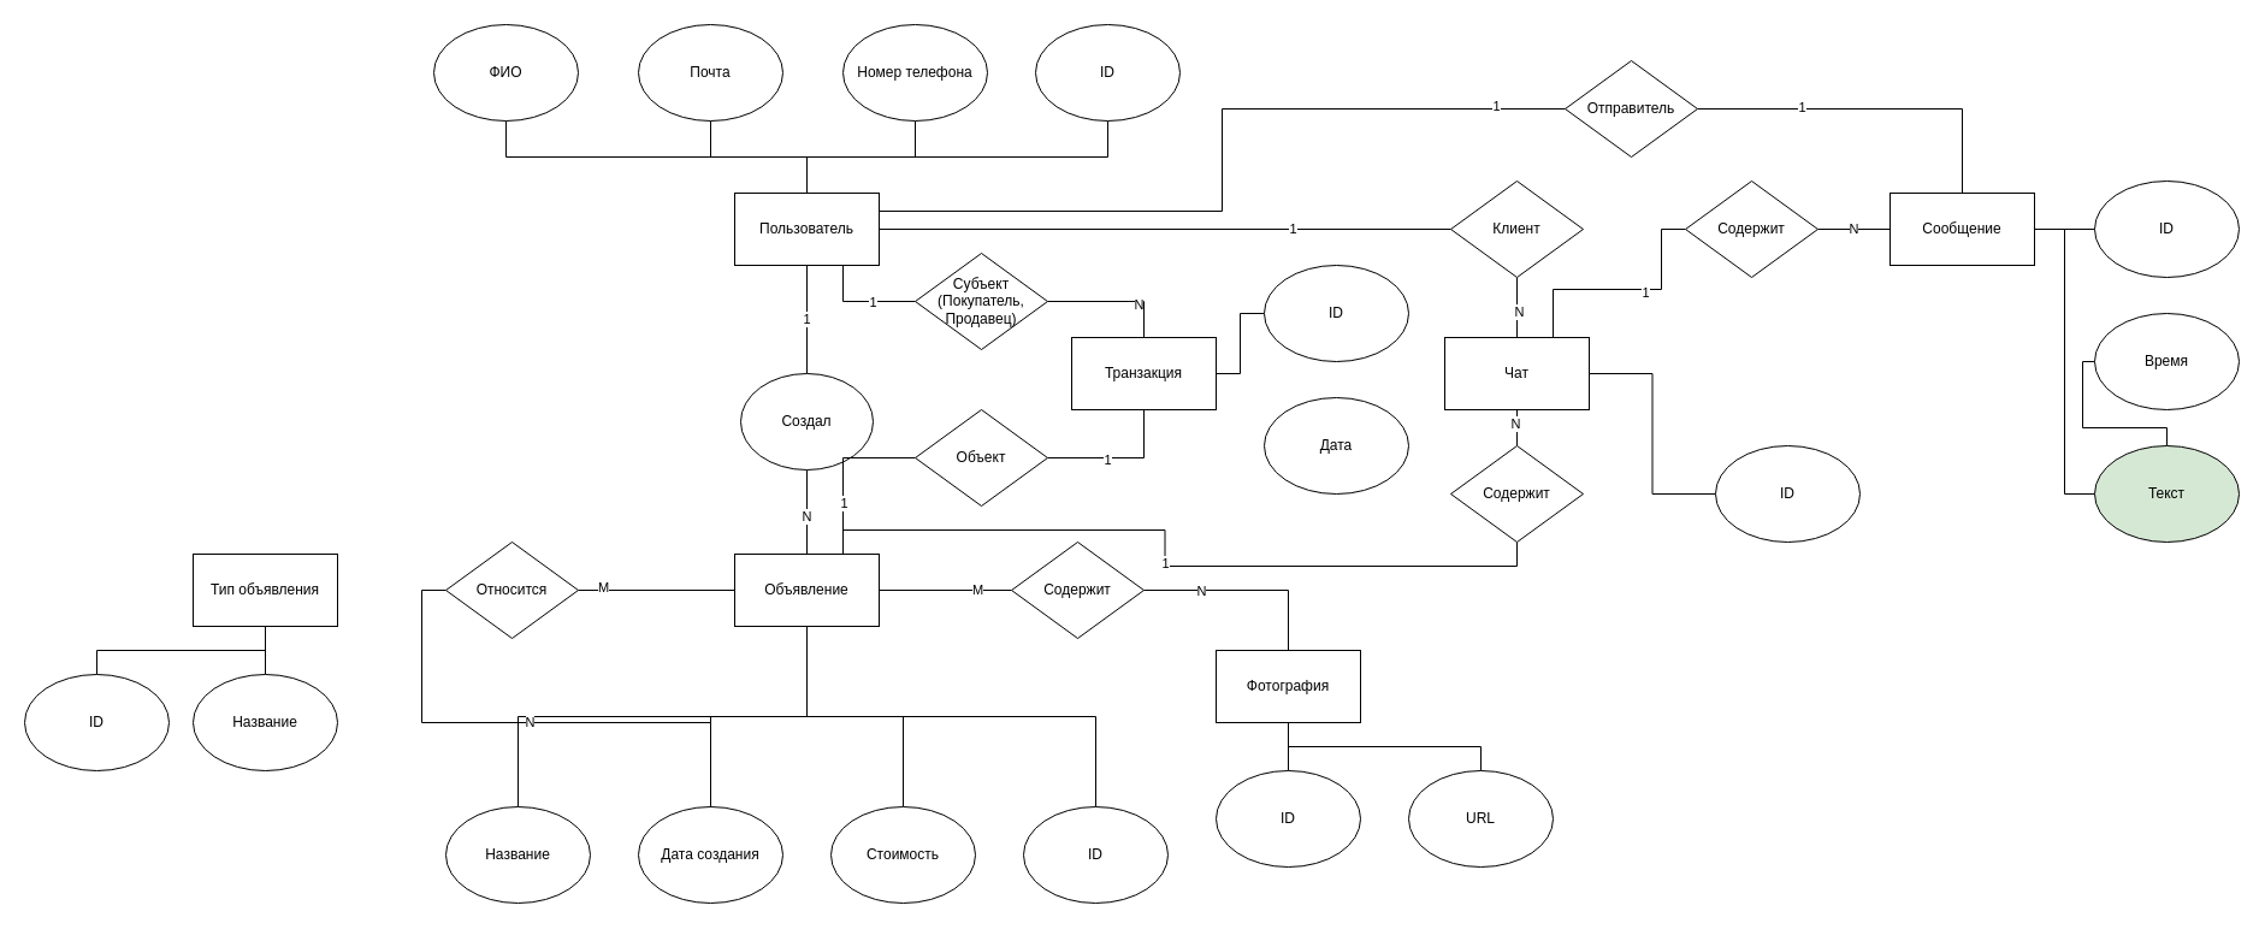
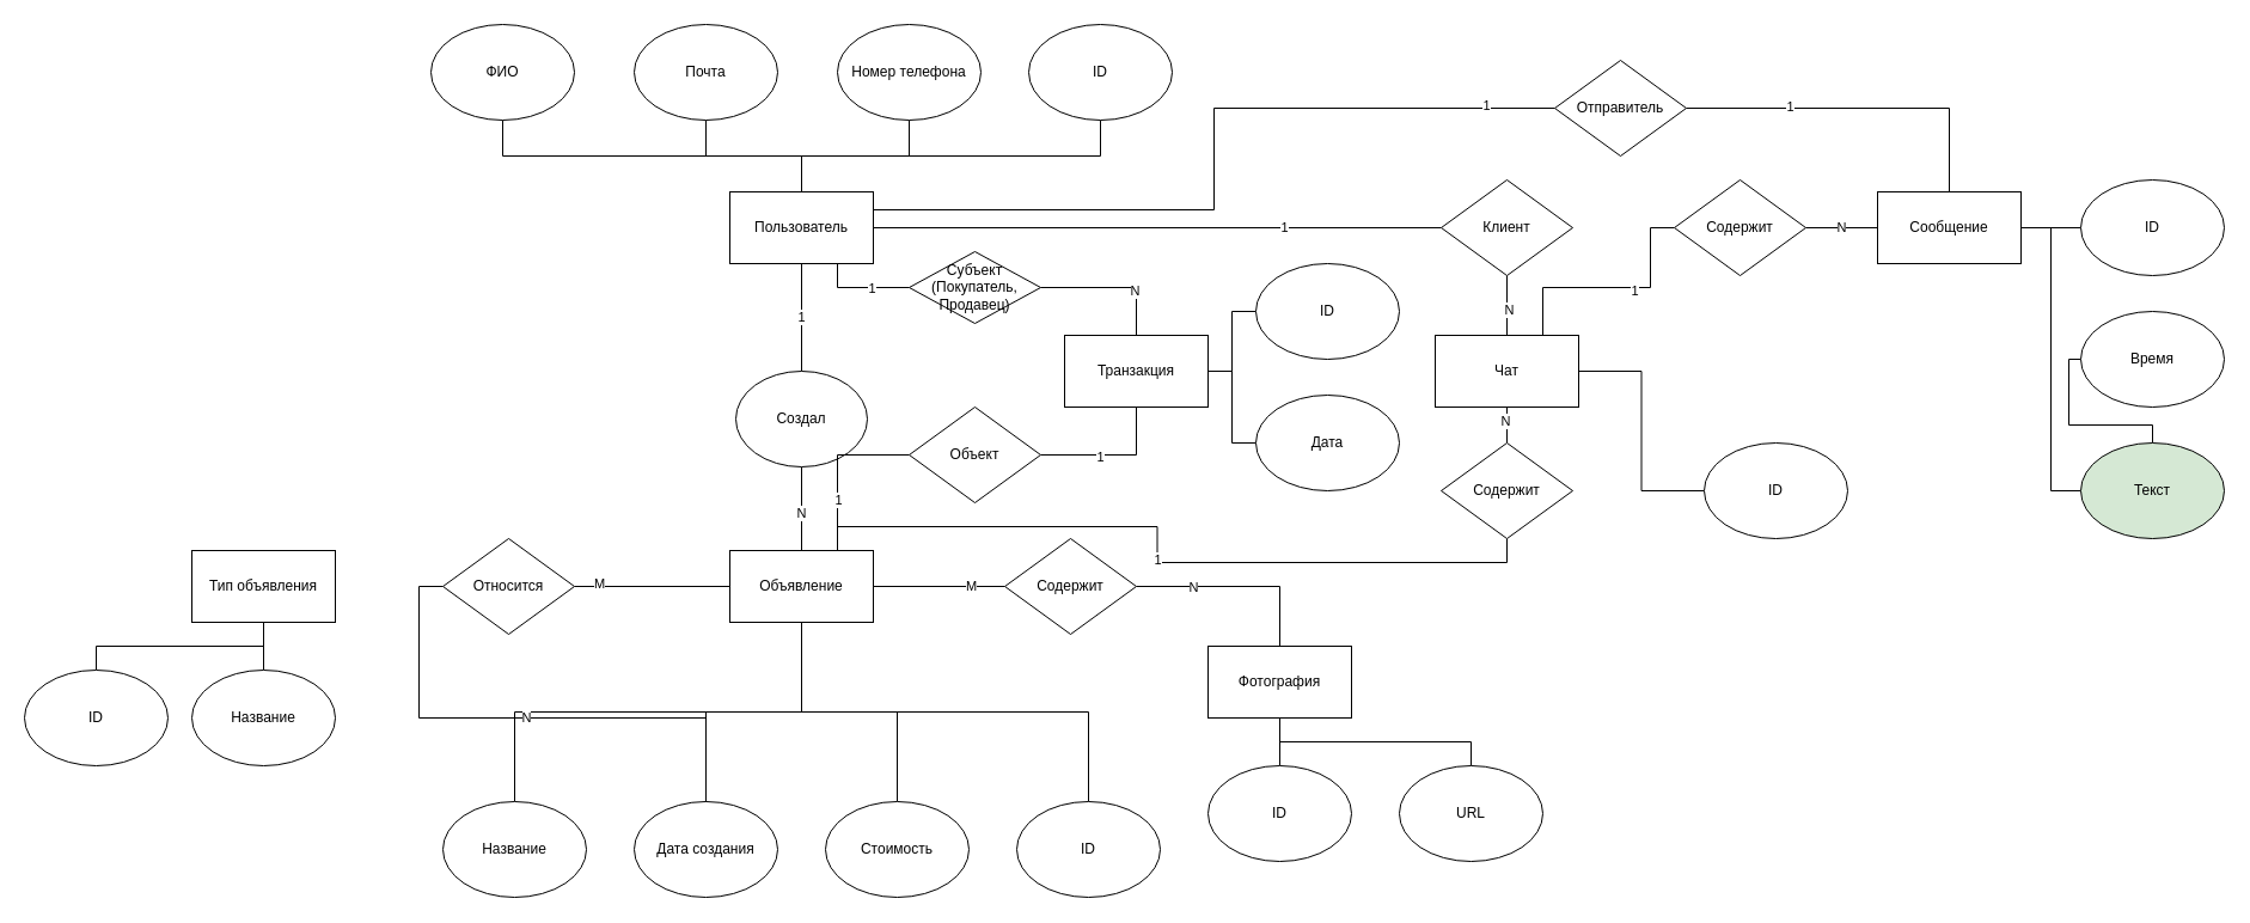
  <mxCell id="0" />
  <mxCell id="1" parent="0" />
  <mxCell id="2" value="1" style="edgeStyle=orthogonalEdgeStyle;rounded=0;orthogonalLoop=1;jettySize=auto;html=1;exitX=0.5;exitY=1;exitDx=0;exitDy=0;entryX=0.5;entryY=0;entryDx=0;entryDy=0;endArrow=none;endFill=0;" parent="1" source="9" target="35" edge="1"><mxGeometry relative="1" as="geometry" /></mxCell>
  <mxCell id="3" style="edgeStyle=orthogonalEdgeStyle;rounded=0;orthogonalLoop=1;jettySize=auto;html=1;exitX=1;exitY=0.5;exitDx=0;exitDy=0;entryX=0;entryY=0.5;entryDx=0;entryDy=0;endArrow=none;endFill=0;" parent="1" source="9" target="56" edge="1"><mxGeometry relative="1" as="geometry" /></mxCell>
  <mxCell id="4" value="1" style="edgeLabel;html=1;align=center;verticalAlign=middle;resizable=0;points=[];" parent="3" vertex="1" connectable="0"><mxGeometry x="0.444" y="1" relative="1" as="geometry"><mxPoint as="offset" /></mxGeometry></mxCell>
  <mxCell id="5" style="edgeStyle=orthogonalEdgeStyle;rounded=0;orthogonalLoop=1;jettySize=auto;html=1;exitX=0.75;exitY=1;exitDx=0;exitDy=0;entryX=0;entryY=0.5;entryDx=0;entryDy=0;endArrow=none;endFill=0;" parent="1" source="9" target="70" edge="1"><mxGeometry relative="1" as="geometry" /></mxCell>
  <mxCell id="6" value="1" style="edgeLabel;html=1;align=center;verticalAlign=middle;resizable=0;points=[];" parent="5" vertex="1" connectable="0"><mxGeometry x="0.195" relative="1" as="geometry"><mxPoint as="offset" /></mxGeometry></mxCell>
  <mxCell id="7" style="edgeStyle=orthogonalEdgeStyle;rounded=0;html=1;exitX=1;exitY=0.25;exitDx=0;exitDy=0;entryX=0;entryY=0.5;entryDx=0;entryDy=0;endArrow=none;endFill=0;" parent="1" source="9" target="86" edge="1"><mxGeometry relative="1" as="geometry" /></mxCell>
  <mxCell id="8" value="1" style="edgeLabel;html=1;align=center;verticalAlign=middle;resizable=0;points=[];" parent="7" vertex="1" connectable="0"><mxGeometry x="0.824" y="3" relative="1" as="geometry"><mxPoint as="offset" /></mxGeometry></mxCell>
  <mxCell id="9" value="Пользователь" style="rounded=0;whiteSpace=wrap;html=1;" parent="1" vertex="1"><mxGeometry x="610" y="160" width="120" height="60" as="geometry" /></mxCell>
  <mxCell id="10" style="edgeStyle=orthogonalEdgeStyle;rounded=0;orthogonalLoop=1;jettySize=auto;html=1;exitX=0.5;exitY=1;exitDx=0;exitDy=0;entryX=0.5;entryY=0;entryDx=0;entryDy=0;endArrow=none;endFill=0;" parent="1" source="11" target="9" edge="1"><mxGeometry relative="1" as="geometry" /></mxCell>
  <mxCell id="11" value="ФИО" style="ellipse;whiteSpace=wrap;html=1;" parent="1" vertex="1"><mxGeometry x="360" y="20" width="120" height="80" as="geometry" /></mxCell>
  <mxCell id="12" style="edgeStyle=orthogonalEdgeStyle;rounded=0;orthogonalLoop=1;jettySize=auto;html=1;exitX=0.5;exitY=1;exitDx=0;exitDy=0;entryX=0.5;entryY=0;entryDx=0;entryDy=0;endArrow=none;endFill=0;" parent="1" source="13" target="9" edge="1"><mxGeometry relative="1" as="geometry" /></mxCell>
  <mxCell id="13" value="Почта" style="ellipse;whiteSpace=wrap;html=1;" parent="1" vertex="1"><mxGeometry x="530" y="20" width="120" height="80" as="geometry" /></mxCell>
  <mxCell id="14" style="edgeStyle=orthogonalEdgeStyle;rounded=0;orthogonalLoop=1;jettySize=auto;html=1;exitX=0.5;exitY=1;exitDx=0;exitDy=0;entryX=0.5;entryY=0;entryDx=0;entryDy=0;endArrow=none;endFill=0;" parent="1" source="15" target="9" edge="1"><mxGeometry relative="1" as="geometry" /></mxCell>
  <mxCell id="15" value="Номер телефона" style="ellipse;whiteSpace=wrap;html=1;" parent="1" vertex="1"><mxGeometry x="700" y="20" width="120" height="80" as="geometry" /></mxCell>
  <mxCell id="16" style="edgeStyle=orthogonalEdgeStyle;rounded=0;orthogonalLoop=1;jettySize=auto;html=1;exitX=0.5;exitY=1;exitDx=0;exitDy=0;entryX=0.5;entryY=0;entryDx=0;entryDy=0;endArrow=none;endFill=0;" parent="1" source="17" target="9" edge="1"><mxGeometry relative="1" as="geometry" /></mxCell>
  <mxCell id="17" value="ID" style="ellipse;whiteSpace=wrap;html=1;" parent="1" vertex="1"><mxGeometry x="860" y="20" width="120" height="80" as="geometry" /></mxCell>
  <mxCell id="18" style="edgeStyle=orthogonalEdgeStyle;rounded=0;orthogonalLoop=1;jettySize=auto;html=1;exitX=0;exitY=0.5;exitDx=0;exitDy=0;entryX=1;entryY=0.5;entryDx=0;entryDy=0;endArrow=none;endFill=0;" parent="1" source="24" target="41" edge="1"><mxGeometry relative="1" as="geometry" /></mxCell>
  <mxCell id="19" value="!" style="edgeLabel;html=1;align=center;verticalAlign=middle;resizable=0;points=[];" parent="18" vertex="1" connectable="0"><mxGeometry x="0.677" y="-1" relative="1" as="geometry"><mxPoint as="offset" /></mxGeometry></mxCell>
  <mxCell id="20" value="M" style="edgeLabel;html=1;align=center;verticalAlign=middle;resizable=0;points=[];" parent="18" vertex="1" connectable="0"><mxGeometry x="0.692" y="-3" relative="1" as="geometry"><mxPoint as="offset" /></mxGeometry></mxCell>
  <mxCell id="21" style="edgeStyle=orthogonalEdgeStyle;rounded=0;orthogonalLoop=1;jettySize=auto;html=1;exitX=1;exitY=0.5;exitDx=0;exitDy=0;entryX=0;entryY=0.5;entryDx=0;entryDy=0;endArrow=none;endFill=0;" parent="1" source="24" target="47" edge="1"><mxGeometry relative="1" as="geometry" /></mxCell>
  <mxCell id="22" value="M" style="edgeLabel;html=1;align=center;verticalAlign=middle;resizable=0;points=[];" parent="21" vertex="1" connectable="0"><mxGeometry x="0.475" y="1" relative="1" as="geometry"><mxPoint as="offset" /></mxGeometry></mxCell>
  <mxCell id="23" value="1" style="edgeStyle=orthogonalEdgeStyle;rounded=0;orthogonalLoop=1;jettySize=auto;html=1;exitX=0.75;exitY=0;exitDx=0;exitDy=0;entryX=0.5;entryY=1;entryDx=0;entryDy=0;endArrow=none;endFill=0;" parent="1" source="24" target="59" edge="1"><mxGeometry relative="1" as="geometry" /></mxCell>
  <mxCell id="24" value="Объявление" style="rounded=0;whiteSpace=wrap;html=1;" parent="1" vertex="1"><mxGeometry x="610" y="460" width="120" height="60" as="geometry" /></mxCell>
  <mxCell id="25" style="edgeStyle=orthogonalEdgeStyle;rounded=0;orthogonalLoop=1;jettySize=auto;html=1;exitX=0.5;exitY=0;exitDx=0;exitDy=0;entryX=0.5;entryY=1;entryDx=0;entryDy=0;endArrow=none;endFill=0;" parent="1" source="26" target="24" edge="1"><mxGeometry relative="1" as="geometry" /></mxCell>
  <mxCell id="26" value="Название" style="ellipse;whiteSpace=wrap;html=1;" parent="1" vertex="1"><mxGeometry x="370" y="670" width="120" height="80" as="geometry" /></mxCell>
  <mxCell id="27" style="edgeStyle=orthogonalEdgeStyle;rounded=0;orthogonalLoop=1;jettySize=auto;html=1;exitX=0.5;exitY=0;exitDx=0;exitDy=0;entryX=0.5;entryY=1;entryDx=0;entryDy=0;endArrow=none;endFill=0;" parent="1" source="28" target="24" edge="1"><mxGeometry relative="1" as="geometry" /></mxCell>
  <mxCell id="28" value="Дата создания" style="ellipse;whiteSpace=wrap;html=1;" parent="1" vertex="1"><mxGeometry x="530" y="670" width="120" height="80" as="geometry" /></mxCell>
  <mxCell id="29" style="edgeStyle=orthogonalEdgeStyle;rounded=0;orthogonalLoop=1;jettySize=auto;html=1;exitX=0.5;exitY=0;exitDx=0;exitDy=0;entryX=0.5;entryY=1;entryDx=0;entryDy=0;endArrow=none;endFill=0;" parent="1" source="30" target="24" edge="1"><mxGeometry relative="1" as="geometry" /></mxCell>
  <mxCell id="30" value="Стоимость" style="ellipse;whiteSpace=wrap;html=1;" parent="1" vertex="1"><mxGeometry x="690" y="670" width="120" height="80" as="geometry" /></mxCell>
  <mxCell id="31" style="edgeStyle=orthogonalEdgeStyle;rounded=0;orthogonalLoop=1;jettySize=auto;html=1;exitX=0.5;exitY=0;exitDx=0;exitDy=0;entryX=0.5;entryY=1;entryDx=0;entryDy=0;endArrow=none;endFill=0;" parent="1" source="32" target="24" edge="1"><mxGeometry relative="1" as="geometry" /></mxCell>
  <mxCell id="32" value="ID" style="ellipse;whiteSpace=wrap;html=1;" parent="1" vertex="1"><mxGeometry x="850" y="670" width="120" height="80" as="geometry" /></mxCell>
  <mxCell id="33" style="edgeStyle=orthogonalEdgeStyle;rounded=0;orthogonalLoop=1;jettySize=auto;html=1;exitX=0.5;exitY=1;exitDx=0;exitDy=0;entryX=0.5;entryY=0;entryDx=0;entryDy=0;endArrow=none;endFill=0;" parent="1" source="35" target="24" edge="1"><mxGeometry relative="1" as="geometry" /></mxCell>
  <mxCell id="34" value="N" style="edgeLabel;html=1;align=center;verticalAlign=middle;resizable=0;points=[];" parent="33" vertex="1" connectable="0"><mxGeometry x="0.086" y="-1" relative="1" as="geometry"><mxPoint as="offset" /></mxGeometry></mxCell>
  <mxCell id="35" value="Создал" style="ellipse;whiteSpace=wrap;html=1;" parent="1" vertex="1"><mxGeometry x="615" y="310" width="110" height="80" as="geometry" /></mxCell>
  <mxCell id="36" style="edgeStyle=orthogonalEdgeStyle;rounded=0;orthogonalLoop=1;jettySize=auto;html=1;exitX=0.5;exitY=1;exitDx=0;exitDy=0;entryX=0.5;entryY=0;entryDx=0;entryDy=0;endArrow=none;endFill=0;" parent="1" source="38" target="39" edge="1"><mxGeometry relative="1" as="geometry" /></mxCell>
  <mxCell id="37" style="edgeStyle=orthogonalEdgeStyle;rounded=0;orthogonalLoop=1;jettySize=auto;html=1;exitX=0.5;exitY=1;exitDx=0;exitDy=0;entryX=0.5;entryY=0;entryDx=0;entryDy=0;endArrow=none;endFill=0;" parent="1" source="38" target="49" edge="1"><mxGeometry relative="1" as="geometry" /></mxCell>
  <mxCell id="38" value="Тип объявления" style="rounded=0;whiteSpace=wrap;html=1;" parent="1" vertex="1"><mxGeometry x="160" y="460" width="120" height="60" as="geometry" /></mxCell>
  <mxCell id="39" value="Название" style="ellipse;whiteSpace=wrap;html=1;" parent="1" vertex="1"><mxGeometry x="160" y="560" width="120" height="80" as="geometry" /></mxCell>
  <mxCell id="40" value="N" style="edgeStyle=orthogonalEdgeStyle;rounded=0;orthogonalLoop=1;jettySize=auto;html=1;exitX=0;exitY=0.5;exitDx=0;exitDy=0;endArrow=none;endFill=0;" parent="1" source="41" target="28" edge="1"><mxGeometry relative="1" as="geometry" /></mxCell>
  <mxCell id="41" value="Относится" style="rhombus;whiteSpace=wrap;html=1;" parent="1" vertex="1"><mxGeometry x="370" y="450" width="110" height="80" as="geometry" /></mxCell>
  <mxCell id="42" style="edgeStyle=orthogonalEdgeStyle;rounded=0;orthogonalLoop=1;jettySize=auto;html=1;exitX=0.5;exitY=1;exitDx=0;exitDy=0;entryX=0.5;entryY=0;entryDx=0;entryDy=0;endArrow=none;endFill=0;" parent="1" source="44" target="48" edge="1"><mxGeometry relative="1" as="geometry" /></mxCell>
  <mxCell id="43" style="edgeStyle=orthogonalEdgeStyle;rounded=0;orthogonalLoop=1;jettySize=auto;html=1;exitX=0.5;exitY=1;exitDx=0;exitDy=0;entryX=0.5;entryY=0;entryDx=0;entryDy=0;endArrow=none;endFill=0;" parent="1" source="44" target="50" edge="1"><mxGeometry relative="1" as="geometry" /></mxCell>
  <mxCell id="44" value="Фотография" style="rounded=0;whiteSpace=wrap;html=1;" parent="1" vertex="1"><mxGeometry x="1010" y="540" width="120" height="60" as="geometry" /></mxCell>
  <mxCell id="45" style="edgeStyle=orthogonalEdgeStyle;rounded=0;orthogonalLoop=1;jettySize=auto;html=1;exitX=1;exitY=0.5;exitDx=0;exitDy=0;entryX=0.5;entryY=0;entryDx=0;entryDy=0;endArrow=none;endFill=0;" parent="1" source="47" target="44" edge="1"><mxGeometry relative="1" as="geometry" /></mxCell>
  <mxCell id="46" value="N" style="edgeLabel;html=1;align=center;verticalAlign=middle;resizable=0;points=[];" parent="45" vertex="1" connectable="0"><mxGeometry x="-0.451" relative="1" as="geometry"><mxPoint as="offset" /></mxGeometry></mxCell>
  <mxCell id="47" value="Содержит" style="rhombus;whiteSpace=wrap;html=1;" parent="1" vertex="1"><mxGeometry x="840" y="450" width="110" height="80" as="geometry" /></mxCell>
  <mxCell id="48" value="ID" style="ellipse;whiteSpace=wrap;html=1;" parent="1" vertex="1"><mxGeometry x="1010" y="640" width="120" height="80" as="geometry" /></mxCell>
  <mxCell id="49" value="ID" style="ellipse;whiteSpace=wrap;html=1;" parent="1" vertex="1"><mxGeometry x="20" y="560" width="120" height="80" as="geometry" /></mxCell>
  <mxCell id="50" value="URL" style="ellipse;whiteSpace=wrap;html=1;" parent="1" vertex="1"><mxGeometry x="1170" y="640" width="120" height="80" as="geometry" /></mxCell>
  <mxCell id="51" style="edgeStyle=orthogonalEdgeStyle;html=1;exitX=0.75;exitY=0;exitDx=0;exitDy=0;entryX=0;entryY=0.5;entryDx=0;entryDy=0;rounded=0;endArrow=none;endFill=0;" parent="1" source="53" target="76" edge="1"><mxGeometry relative="1" as="geometry"><Array as="points"><mxPoint x="1290" y="240" /><mxPoint x="1380" y="240" /><mxPoint x="1380" y="190" /></Array></mxGeometry></mxCell>
  <mxCell id="52" value="1" style="edgeLabel;html=1;align=center;verticalAlign=middle;resizable=0;points=[];" parent="51" vertex="1" connectable="0"><mxGeometry x="0.157" y="-2" relative="1" as="geometry"><mxPoint as="offset" /></mxGeometry></mxCell>
  <mxCell id="53" value="Чат" style="rounded=0;whiteSpace=wrap;html=1;" parent="1" vertex="1"><mxGeometry x="1200" y="280" width="120" height="60" as="geometry" /></mxCell>
  <mxCell id="54" style="edgeStyle=orthogonalEdgeStyle;rounded=0;orthogonalLoop=1;jettySize=auto;html=1;exitX=0.5;exitY=1;exitDx=0;exitDy=0;entryX=0.5;entryY=0;entryDx=0;entryDy=0;endArrow=none;endFill=0;" parent="1" source="56" target="53" edge="1"><mxGeometry relative="1" as="geometry" /></mxCell>
  <mxCell id="55" value="N" style="edgeLabel;html=1;align=center;verticalAlign=middle;resizable=0;points=[];" parent="54" vertex="1" connectable="0"><mxGeometry x="0.104" y="1" relative="1" as="geometry"><mxPoint as="offset" /></mxGeometry></mxCell>
  <mxCell id="56" value="Клиент" style="rhombus;whiteSpace=wrap;html=1;" parent="1" vertex="1"><mxGeometry x="1205" y="150" width="110" height="80" as="geometry" /></mxCell>
  <mxCell id="57" style="edgeStyle=orthogonalEdgeStyle;rounded=0;orthogonalLoop=1;jettySize=auto;html=1;exitX=0.5;exitY=0;exitDx=0;exitDy=0;entryX=0.5;entryY=1;entryDx=0;entryDy=0;endArrow=none;endFill=0;" parent="1" source="59" target="53" edge="1"><mxGeometry relative="1" as="geometry" /></mxCell>
  <mxCell id="58" value="N" style="edgeLabel;html=1;align=center;verticalAlign=middle;resizable=0;points=[];" parent="57" vertex="1" connectable="0"><mxGeometry x="0.244" y="2" relative="1" as="geometry"><mxPoint as="offset" /></mxGeometry></mxCell>
  <mxCell id="59" value="Содержит" style="rhombus;whiteSpace=wrap;html=1;" parent="1" vertex="1"><mxGeometry x="1205" y="370" width="110" height="80" as="geometry" /></mxCell>
  <mxCell id="60" style="edgeStyle=orthogonalEdgeStyle;rounded=0;orthogonalLoop=1;jettySize=auto;html=1;exitX=0;exitY=0.5;exitDx=0;exitDy=0;entryX=1;entryY=0.5;entryDx=0;entryDy=0;endArrow=none;endFill=0;" parent="1" source="61" target="53" edge="1"><mxGeometry relative="1" as="geometry" /></mxCell>
  <mxCell id="61" value="ID" style="ellipse;whiteSpace=wrap;html=1;" parent="1" vertex="1"><mxGeometry x="1425" y="370" width="120" height="80" as="geometry" /></mxCell>
  <mxCell id="62" style="edgeStyle=orthogonalEdgeStyle;rounded=0;orthogonalLoop=1;jettySize=auto;html=1;exitX=0.5;exitY=1;exitDx=0;exitDy=0;entryX=1;entryY=0.5;entryDx=0;entryDy=0;endArrow=none;endFill=0;" parent="1" source="64" target="67" edge="1"><mxGeometry relative="1" as="geometry" /></mxCell>
  <mxCell id="63" value="1" style="edgeLabel;html=1;align=center;verticalAlign=middle;resizable=0;points=[];" parent="62" vertex="1" connectable="0"><mxGeometry x="0.185" y="1" relative="1" as="geometry"><mxPoint as="offset" /></mxGeometry></mxCell>
  <mxCell id="64" value="Транзакция" style="rounded=0;whiteSpace=wrap;html=1;" parent="1" vertex="1"><mxGeometry x="890" y="280" width="120" height="60" as="geometry" /></mxCell>
  <mxCell id="65" style="edgeStyle=orthogonalEdgeStyle;rounded=0;orthogonalLoop=1;jettySize=auto;html=1;exitX=0;exitY=0.5;exitDx=0;exitDy=0;entryX=0.75;entryY=0;entryDx=0;entryDy=0;endArrow=none;endFill=0;" parent="1" source="67" target="24" edge="1"><mxGeometry relative="1" as="geometry" /></mxCell>
  <mxCell id="66" value="1" style="edgeLabel;html=1;align=center;verticalAlign=middle;resizable=0;points=[];" parent="65" vertex="1" connectable="0"><mxGeometry x="0.383" relative="1" as="geometry"><mxPoint as="offset" /></mxGeometry></mxCell>
  <mxCell id="67" value="Объект" style="rhombus;whiteSpace=wrap;html=1;" parent="1" vertex="1"><mxGeometry x="760" y="340" width="110" height="80" as="geometry" /></mxCell>
  <mxCell id="68" style="edgeStyle=orthogonalEdgeStyle;rounded=0;orthogonalLoop=1;jettySize=auto;html=1;exitX=1;exitY=0.5;exitDx=0;exitDy=0;entryX=0.5;entryY=0;entryDx=0;entryDy=0;endArrow=none;endFill=0;" parent="1" source="70" target="64" edge="1"><mxGeometry relative="1" as="geometry" /></mxCell>
  <mxCell id="69" value="N" style="edgeLabel;html=1;align=center;verticalAlign=middle;resizable=0;points=[];" parent="68" vertex="1" connectable="0"><mxGeometry x="0.363" y="-2" relative="1" as="geometry"><mxPoint as="offset" /></mxGeometry></mxCell>
- <mxCell id="70" value="Субъект&lt;br&gt;(Покупатель,&lt;br&gt;&lt;div&gt;Продавец)&lt;/div&gt;" style="rhombus;whiteSpace=wrap;html=1;" parent="1" vertex="1"><mxGeometry x="760" y="210" width="110" height="80" as="geometry" /></mxCell>
+ <mxCell id="70" value="Субъект&lt;br&gt;(Покупатель,&lt;br&gt;&lt;div&gt;Продавец)&lt;/div&gt;" style="rhombus;whiteSpace=wrap;html=1;" parent="1" vertex="1"><mxGeometry x="760" y="210" width="110" height="60" as="geometry" /></mxCell>
  <mxCell id="71" style="edgeStyle=orthogonalEdgeStyle;rounded=0;orthogonalLoop=1;jettySize=auto;html=1;exitX=0;exitY=0.5;exitDx=0;exitDy=0;entryX=1;entryY=0.5;entryDx=0;entryDy=0;endArrow=none;endFill=0;" parent="1" source="72" target="64" edge="1"><mxGeometry relative="1" as="geometry" /></mxCell>
  <mxCell id="72" value="ID" style="ellipse;whiteSpace=wrap;html=1;" parent="1" vertex="1"><mxGeometry x="1050" y="220" width="120" height="80" as="geometry" /></mxCell>
+ <mxCell id="73" style="edgeStyle=orthogonalEdgeStyle;rounded=0;orthogonalLoop=1;jettySize=auto;html=1;exitX=0;exitY=0.5;exitDx=0;exitDy=0;entryX=1;entryY=0.5;entryDx=0;entryDy=0;endArrow=none;endFill=0;" parent="1" source="74" target="64" edge="1"><mxGeometry relative="1" as="geometry" /></mxCell>
  <mxCell id="74" value="Дата" style="ellipse;whiteSpace=wrap;html=1;" parent="1" vertex="1"><mxGeometry x="1050" y="330" width="120" height="80" as="geometry" /></mxCell>
  <mxCell id="75" value="N" style="edgeStyle=orthogonalEdgeStyle;rounded=0;html=1;exitX=1;exitY=0.5;exitDx=0;exitDy=0;endArrow=none;endFill=0;" parent="1" source="76" target="80" edge="1"><mxGeometry relative="1" as="geometry" /></mxCell>
  <mxCell id="76" value="Содержит" style="rhombus;whiteSpace=wrap;html=1;" parent="1" vertex="1"><mxGeometry x="1400" y="150" width="110" height="80" as="geometry" /></mxCell>
  <mxCell id="77" style="edgeStyle=orthogonalEdgeStyle;rounded=0;html=1;exitX=1;exitY=0.5;exitDx=0;exitDy=0;endArrow=none;endFill=0;" parent="1" source="80" target="81" edge="1"><mxGeometry relative="1" as="geometry" /></mxCell>
  <mxCell id="78" style="edgeStyle=orthogonalEdgeStyle;rounded=0;html=1;exitX=0.5;exitY=0;exitDx=0;exitDy=0;entryX=1;entryY=0.5;entryDx=0;entryDy=0;endArrow=none;endFill=0;" parent="1" source="80" target="86" edge="1"><mxGeometry relative="1" as="geometry" /></mxCell>
  <mxCell id="79" value="1" style="edgeLabel;html=1;align=center;verticalAlign=middle;resizable=0;points=[];" parent="78" vertex="1" connectable="0"><mxGeometry x="0.409" y="-2" relative="1" as="geometry"><mxPoint as="offset" /></mxGeometry></mxCell>
  <mxCell id="80" value="Сообщение" style="rounded=0;whiteSpace=wrap;html=1;" parent="1" vertex="1"><mxGeometry x="1570" y="160" width="120" height="60" as="geometry" /></mxCell>
  <mxCell id="81" value="ID" style="ellipse;whiteSpace=wrap;html=1;" parent="1" vertex="1"><mxGeometry x="1740" y="150" width="120" height="80" as="geometry" /></mxCell>
  <mxCell id="82" style="edgeStyle=orthogonalEdgeStyle;rounded=0;html=1;exitX=0;exitY=0.5;exitDx=0;exitDy=0;endArrow=none;endFill=0;" parent="1" source="83" target="85" edge="1"><mxGeometry relative="1" as="geometry" /></mxCell>
  <mxCell id="83" value="Время" style="ellipse;whiteSpace=wrap;html=1;" parent="1" vertex="1"><mxGeometry x="1740" y="260" width="120" height="80" as="geometry" /></mxCell>
  <mxCell id="84" style="edgeStyle=orthogonalEdgeStyle;rounded=0;html=1;exitX=0;exitY=0.5;exitDx=0;exitDy=0;entryX=1;entryY=0.5;entryDx=0;entryDy=0;endArrow=none;endFill=0;" parent="1" source="85" target="80" edge="1"><mxGeometry relative="1" as="geometry" /></mxCell>
  <mxCell id="85" value="Текст" style="ellipse;whiteSpace=wrap;html=1;fillColor=#d5e8d4;" parent="1" vertex="1"><mxGeometry x="1740" y="370" width="120" height="80" as="geometry" /></mxCell>
  <mxCell id="86" value="Отправитель" style="rhombus;whiteSpace=wrap;html=1;" parent="1" vertex="1"><mxGeometry x="1300" y="50" width="110" height="80" as="geometry" /></mxCell>
